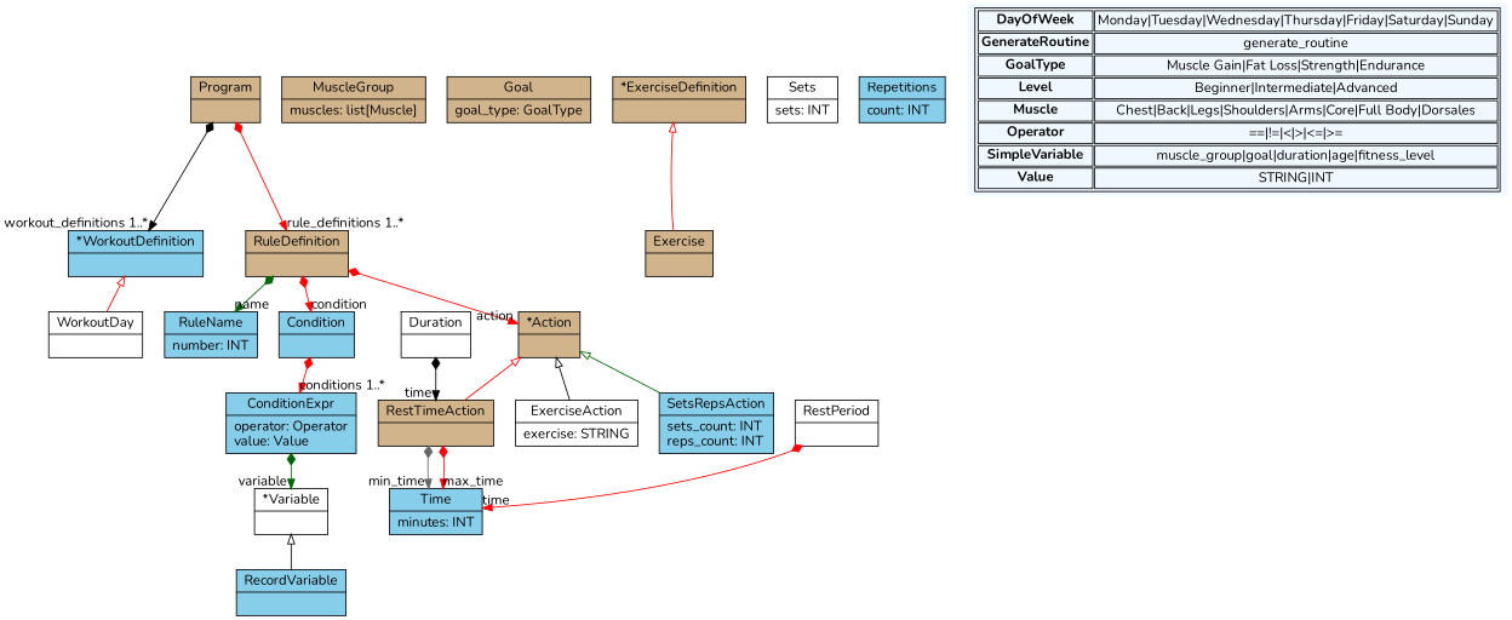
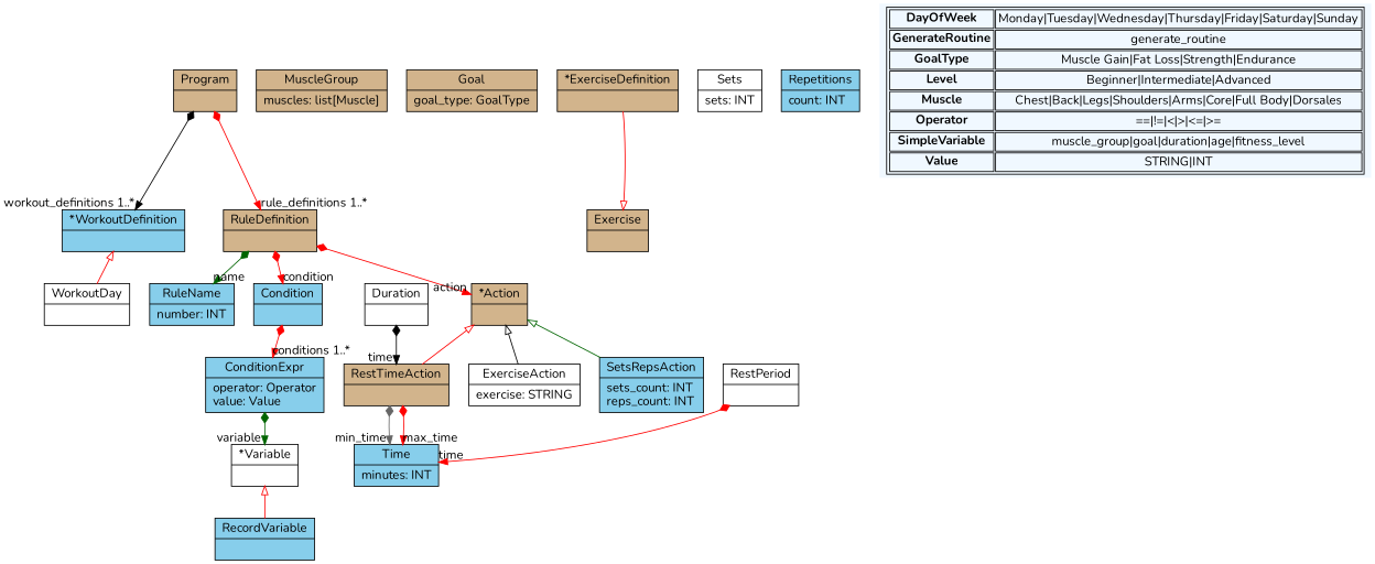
  digraph {
    fontname=Nunito
    fontsize=8
    nodesep=0.3
    node [fillcolor=tan fontname=Nunito shape=record style=filled]
    edge [arrowtail=diamond color=red dir=both fontname=Nunito]
    n1 [label="{Program|}"]
    n2 [fillcolor=skyblue label="{*WorkoutDefinition|}"]
    n3 [label="{RuleDefinition|}"]
    n4 [fillcolor=white label="{WorkoutDay|}"]
    n5 [fillcolor=skyblue label="{RuleName|number: INT\l}"]
    n6 [fillcolor=skyblue label="{Condition|}"]
    n7 [label="{*Action|}"]
    n8 [label="{MuscleGroup|muscles: list[Muscle]\l}"]
    n9 [label="{Goal|goal_type: GoalType\l}"]
    n10 [fillcolor=white label="{Duration|}"]
    n11 [label="{RestTimeAction|}"]
    n12 [fillcolor=skyblue label="{Time|minutes: INT\l}"]
    n13 [label="{*ExerciseDefinition|}"]
    n14 [label="{Exercise|}"]
    n15 [fillcolor=white label="{Sets|sets: INT\l}"]
    n16 [fillcolor=skyblue label="{Repetitions|count: INT\l}"]
    n17 [fillcolor=white label="{RestPeriod|}"]
    n18 [fillcolor=skyblue label="{ConditionExpr|operator: Operator\lvalue: Value\l}"]
    n19 [fillcolor=white label="{ExerciseAction|exercise: STRING\l}"]
    n20 [fillcolor=skyblue label="{SetsRepsAction|sets_count: INT\lreps_count: INT\l}"]
    n21 [fillcolor=white label="{*Variable|}"]
    n22 [fillcolor=skyblue label="{RecordVariable|}"]
    n23 [fillcolor=aliceblue label=< <table> 	<tr> 		<td><b>DayOfWeek</b></td><td>Monday|Tuesday|Wednesday|Thursday|Friday|Saturday|Sunday</td> 	</tr> 	<tr> 		<td><b>GenerateRoutine</b></td><td>generate_routine</td> 	</tr> 	<tr> 		<td><b>GoalType</b></td><td>Muscle Gain|Fat Loss|Strength|Endurance</td> 	</tr> 	<tr> 		<td><b>Level</b></td><td>Beginner|Intermediate|Advanced</td> 	</tr> 	<tr> 		<td><b>Muscle</b></td><td>Chest|Back|Legs|Shoulders|Arms|Core|Full Body|Dorsales</td> 	</tr> 	<tr> 		<td><b>Operator</b></td><td>==|!=|&lt;|&gt;|&lt;=|&gt;=</td> 	</tr> 	<tr> 		<td><b>SimpleVariable</b></td><td>muscle_group|goal|duration|age|fitness_level</td> 	</tr> 	<tr> 		<td><b>Value</b></td><td>STRING|INT</td> 	</tr> </table> > shape=plaintext]
    n1 -> n2 [color=black headlabel="workout_definitions 1..*"]
    n1 -> n3 [headlabel="rule_definitions 1..*"]
    n2 -> n4 [arrowtail=empty dir=back]
    n3 -> n5 [color=darkgreen headlabel="name "]
    n3 -> n6 [headlabel="condition "]
    n3 -> n7 [headlabel="action "]
    n6 -> n18 [headlabel="conditions 1..*"]
    n7 -> n11 [arrowtail=empty dir=back]
    n7 -> n19 [arrowtail=empty color=black dir=back]
    n7 -> n20 [arrowtail=empty color=darkgreen dir=back]
    n10 -> n11 [color=black headlabel="time "]
    n11 -> n12 [color=gray40 headlabel="min_time "]
    n11 -> n12 [headlabel="max_time "]
-   n13 -> n14 [arrowtail=empty dir=back]
+   n14 -> n13 [arrowtail=empty dir=back]
    n17 -> n12 [headlabel="time "]
    n18 -> n21 [color=darkgreen headlabel="variable "]
-   n21 -> n22 [arrowtail=empty color=black dir=back]
+   n21 -> n22 [arrowtail=empty dir=back]
  }
